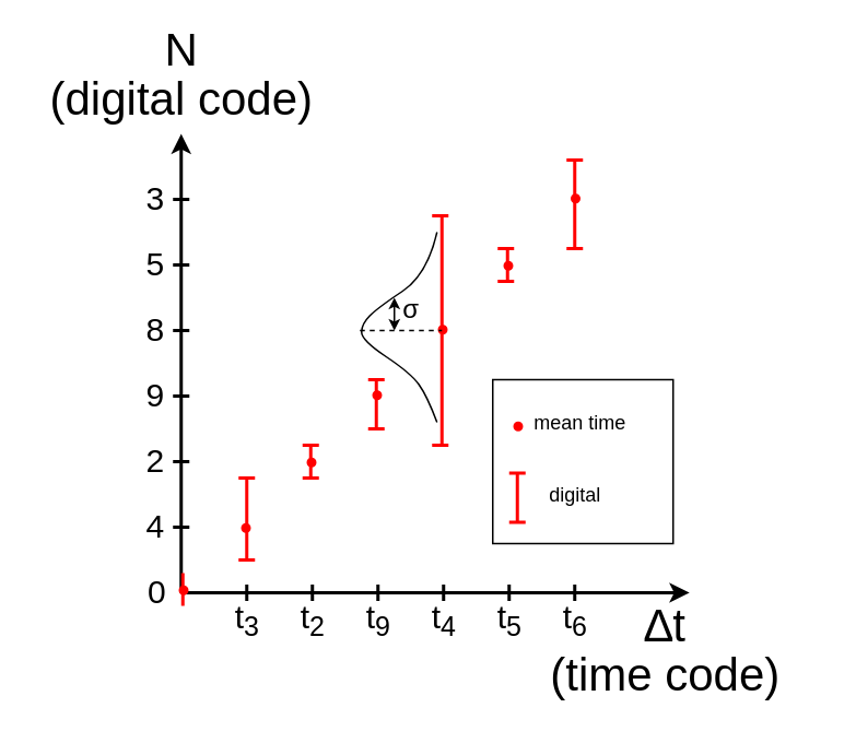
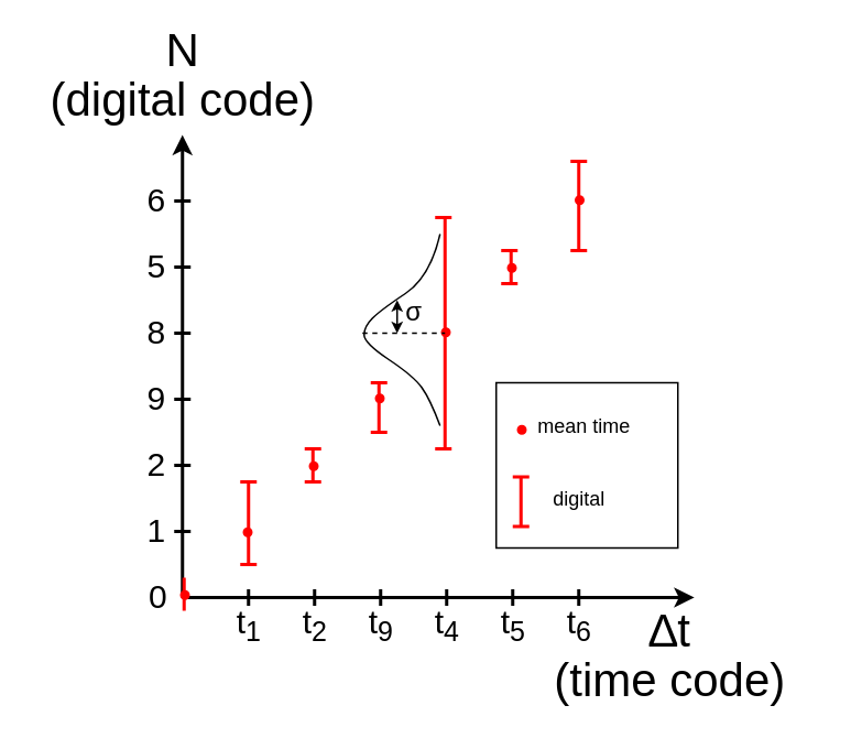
  <mxCell id="0" />
  <mxCell id="1" parent="0" />
  <mxCell id="2" value="" style="endArrow=classic;html=1;strokeWidth=2;" edge="1" parent="1"><mxGeometry width="50" height="50" relative="1" as="geometry"><mxPoint x="110" y="361" as="sourcePoint" /><mxPoint x="110" y="81" as="targetPoint" /></mxGeometry></mxCell>
  <mxCell id="3" value="" style="endArrow=classic;html=1;strokeWidth=2;" edge="1" parent="1"><mxGeometry width="50" height="50" relative="1" as="geometry"><mxPoint x="110" y="361" as="sourcePoint" /><mxPoint x="420" y="361" as="targetPoint" /></mxGeometry></mxCell>
  <mxCell id="4" value="&lt;font style=&quot;font-size: 28px&quot; color=&quot;#000000&quot;&gt;∆t&lt;/font&gt;" style="text;html=1;resizable=0;autosize=1;align=center;verticalAlign=middle;points=[];fillColor=none;strokeColor=none;rounded=0;" vertex="1" parent="1"><mxGeometry x="385" y="371" width="40" height="20" as="geometry" /></mxCell>
  <mxCell id="5" value="&lt;font color=&quot;#000000&quot;&gt;(time code)&lt;/font&gt;" style="text;html=1;resizable=0;autosize=1;align=center;verticalAlign=middle;points=[];fillColor=none;strokeColor=none;rounded=0;fontSize=28;" vertex="1" parent="1"><mxGeometry x="310" y="391" width="190" height="40" as="geometry" /></mxCell>
  <mxCell id="6" value="&lt;font style=&quot;font-size: 28px&quot; color=&quot;#000000&quot;&gt;N&lt;/font&gt;" style="text;html=1;resizable=0;autosize=1;align=center;verticalAlign=middle;points=[];fillColor=none;strokeColor=none;rounded=0;rotation=0;" vertex="1" parent="1"><mxGeometry x="90" y="20" width="40" height="20" as="geometry" /></mxCell>
  <mxCell id="7" value="&lt;font color=&quot;#000000&quot;&gt;(digital code)&lt;/font&gt;" style="text;html=1;resizable=0;autosize=1;align=center;verticalAlign=middle;points=[];fillColor=none;strokeColor=none;rounded=0;fontSize=28;rotation=0;" vertex="1" parent="1"><mxGeometry x="20" y="40" width="180" height="40" as="geometry" /></mxCell>
  <mxCell id="8" value="" style="endArrow=none;html=1;fontSize=28;strokeWidth=2;" edge="1" parent="1"><mxGeometry width="50" height="50" relative="1" as="geometry"><mxPoint x="150" y="366" as="sourcePoint" /><mxPoint x="150" y="356" as="targetPoint" /></mxGeometry></mxCell>
  <mxCell id="9" value="" style="endArrow=none;html=1;fontSize=28;strokeWidth=2;" edge="1" parent="1"><mxGeometry width="50" height="50" relative="1" as="geometry"><mxPoint x="190" y="366" as="sourcePoint" /><mxPoint x="190" y="356" as="targetPoint" /></mxGeometry></mxCell>
  <mxCell id="10" value="" style="endArrow=none;html=1;fontSize=28;strokeWidth=2;" edge="1" parent="1"><mxGeometry width="50" height="50" relative="1" as="geometry"><mxPoint x="230" y="366" as="sourcePoint" /><mxPoint x="230" y="356" as="targetPoint" /></mxGeometry></mxCell>
  <mxCell id="11" value="" style="endArrow=none;html=1;fontSize=28;strokeWidth=2;" edge="1" parent="1"><mxGeometry width="50" height="50" relative="1" as="geometry"><mxPoint x="270" y="366" as="sourcePoint" /><mxPoint x="270" y="356" as="targetPoint" /></mxGeometry></mxCell>
  <mxCell id="12" value="" style="endArrow=none;html=1;fontSize=28;strokeWidth=2;" edge="1" parent="1"><mxGeometry width="50" height="50" relative="1" as="geometry"><mxPoint x="310" y="366" as="sourcePoint" /><mxPoint x="310" y="356" as="targetPoint" /></mxGeometry></mxCell>
  <mxCell id="13" value="" style="endArrow=none;html=1;fontSize=28;strokeWidth=2;" edge="1" parent="1"><mxGeometry width="50" height="50" relative="1" as="geometry"><mxPoint x="350" y="366" as="sourcePoint" /><mxPoint x="350" y="356" as="targetPoint" /></mxGeometry></mxCell>
  <mxCell id="14" value="" style="endArrow=none;html=1;fontSize=28;strokeWidth=2;" edge="1" parent="1"><mxGeometry width="50" height="50" relative="1" as="geometry"><mxPoint x="105" y="321" as="sourcePoint" /><mxPoint x="115" y="321" as="targetPoint" /></mxGeometry></mxCell>
  <mxCell id="15" value="" style="endArrow=none;html=1;fontSize=28;strokeWidth=2;" edge="1" parent="1"><mxGeometry width="50" height="50" relative="1" as="geometry"><mxPoint x="105" y="281" as="sourcePoint" /><mxPoint x="115" y="281" as="targetPoint" /></mxGeometry></mxCell>
  <mxCell id="16" value="" style="endArrow=none;html=1;fontSize=28;strokeWidth=2;" edge="1" parent="1"><mxGeometry width="50" height="50" relative="1" as="geometry"><mxPoint x="105" y="241" as="sourcePoint" /><mxPoint x="115" y="241" as="targetPoint" /></mxGeometry></mxCell>
  <mxCell id="17" value="" style="endArrow=none;html=1;fontSize=28;strokeWidth=2;" edge="1" parent="1"><mxGeometry width="50" height="50" relative="1" as="geometry"><mxPoint x="105" y="201" as="sourcePoint" /><mxPoint x="115" y="201" as="targetPoint" /></mxGeometry></mxCell>
  <mxCell id="18" value="" style="endArrow=none;html=1;fontSize=28;strokeWidth=2;" edge="1" parent="1"><mxGeometry width="50" height="50" relative="1" as="geometry"><mxPoint x="105" y="161" as="sourcePoint" /><mxPoint x="115" y="161" as="targetPoint" /></mxGeometry></mxCell>
  <mxCell id="19" value="" style="endArrow=none;html=1;fontSize=28;strokeWidth=2;" edge="1" parent="1"><mxGeometry width="50" height="50" relative="1" as="geometry"><mxPoint x="105" y="121" as="sourcePoint" /><mxPoint x="115" y="121" as="targetPoint" /></mxGeometry></mxCell>
- <mxCell id="20" value="&lt;font style=&quot;font-size: 20px&quot; color=&quot;#000000&quot;&gt;t&lt;sub&gt;3&lt;/sub&gt;&lt;/font&gt;" style="text;html=1;resizable=0;autosize=1;align=center;verticalAlign=middle;points=[];fillColor=none;strokeColor=none;rounded=0;fontSize=28;" vertex="1" parent="1"><mxGeometry x="134.5" y="349" width="30" height="50" as="geometry" /></mxCell>
+ <mxCell id="20" value="&lt;font style=&quot;font-size: 20px&quot; color=&quot;#000000&quot;&gt;t&lt;sub&gt;1&lt;/sub&gt;&lt;/font&gt;" style="text;html=1;resizable=0;autosize=1;align=center;verticalAlign=middle;points=[];fillColor=none;strokeColor=none;rounded=0;fontSize=28;" vertex="1" parent="1"><mxGeometry x="134.5" y="349" width="30" height="50" as="geometry" /></mxCell>
  <mxCell id="21" value="&lt;font style=&quot;font-size: 20px&quot; color=&quot;#000000&quot;&gt;t&lt;sub&gt;2&lt;/sub&gt;&lt;/font&gt;" style="text;html=1;resizable=0;autosize=1;align=center;verticalAlign=middle;points=[];fillColor=none;strokeColor=none;rounded=0;fontSize=28;" vertex="1" parent="1"><mxGeometry x="175" y="349" width="30" height="50" as="geometry" /></mxCell>
  <mxCell id="22" value="&lt;font style=&quot;font-size: 20px&quot; color=&quot;#000000&quot;&gt;t&lt;sub&gt;9&lt;/sub&gt;&lt;/font&gt;" style="text;html=1;resizable=0;autosize=1;align=center;verticalAlign=middle;points=[];fillColor=none;strokeColor=none;rounded=0;fontSize=28;" vertex="1" parent="1"><mxGeometry x="215" y="349" width="30" height="50" as="geometry" /></mxCell>
  <mxCell id="23" value="&lt;font style=&quot;font-size: 20px&quot; color=&quot;#000000&quot;&gt;t&lt;sub&gt;4&lt;/sub&gt;&lt;/font&gt;" style="text;html=1;resizable=0;autosize=1;align=center;verticalAlign=middle;points=[];fillColor=none;strokeColor=none;rounded=0;fontSize=28;" vertex="1" parent="1"><mxGeometry x="255" y="349" width="30" height="50" as="geometry" /></mxCell>
  <mxCell id="24" value="&lt;font style=&quot;font-size: 20px&quot; color=&quot;#000000&quot;&gt;t&lt;sub&gt;5&lt;/sub&gt;&lt;/font&gt;" style="text;html=1;resizable=0;autosize=1;align=center;verticalAlign=middle;points=[];fillColor=none;strokeColor=none;rounded=0;fontSize=28;" vertex="1" parent="1"><mxGeometry x="295" y="349" width="30" height="50" as="geometry" /></mxCell>
  <mxCell id="25" value="&lt;font style=&quot;font-size: 20px&quot; color=&quot;#000000&quot;&gt;t&lt;sub&gt;6&lt;/sub&gt;&lt;/font&gt;" style="text;html=1;resizable=0;autosize=1;align=center;verticalAlign=middle;points=[];fillColor=none;strokeColor=none;rounded=0;fontSize=28;" vertex="1" parent="1"><mxGeometry x="335" y="349" width="30" height="50" as="geometry" /></mxCell>
- <mxCell id="26" value="&lt;span style=&quot;font-size: 20px&quot;&gt;&lt;font color=&quot;#000000&quot;&gt;4&lt;/font&gt;&lt;/span&gt;" style="text;html=1;resizable=0;autosize=1;align=center;verticalAlign=middle;points=[];fillColor=none;strokeColor=none;rounded=0;fontSize=28;" vertex="1" parent="1"><mxGeometry x="79" y="298" width="30" height="40" as="geometry" /></mxCell>
+ <mxCell id="26" value="&lt;span style=&quot;font-size: 20px&quot;&gt;&lt;font color=&quot;#000000&quot;&gt;1&lt;/font&gt;&lt;/span&gt;" style="text;html=1;resizable=0;autosize=1;align=center;verticalAlign=middle;points=[];fillColor=none;strokeColor=none;rounded=0;fontSize=28;" vertex="1" parent="1"><mxGeometry x="79" y="298" width="30" height="40" as="geometry" /></mxCell>
  <mxCell id="27" value="&lt;span style=&quot;font-size: 20px&quot;&gt;&lt;font color=&quot;#000000&quot;&gt;2&lt;/font&gt;&lt;/span&gt;" style="text;html=1;resizable=0;autosize=1;align=center;verticalAlign=middle;points=[];fillColor=none;strokeColor=none;rounded=0;fontSize=28;" vertex="1" parent="1"><mxGeometry x="79" y="258" width="30" height="40" as="geometry" /></mxCell>
  <mxCell id="28" value="&lt;span style=&quot;font-size: 20px&quot;&gt;&lt;font color=&quot;#000000&quot;&gt;9&lt;/font&gt;&lt;/span&gt;" style="text;html=1;resizable=0;autosize=1;align=center;verticalAlign=middle;points=[];fillColor=none;strokeColor=none;rounded=0;fontSize=28;" vertex="1" parent="1"><mxGeometry x="79" y="218" width="30" height="40" as="geometry" /></mxCell>
  <mxCell id="29" value="&lt;span style=&quot;font-size: 20px&quot;&gt;&lt;font color=&quot;#000000&quot;&gt;8&lt;/font&gt;&lt;/span&gt;" style="text;html=1;resizable=0;autosize=1;align=center;verticalAlign=middle;points=[];fillColor=none;strokeColor=none;rounded=0;fontSize=28;" vertex="1" parent="1"><mxGeometry x="79" y="178" width="30" height="40" as="geometry" /></mxCell>
  <mxCell id="30" value="&lt;span style=&quot;font-size: 20px&quot;&gt;&lt;font color=&quot;#000000&quot;&gt;5&lt;/font&gt;&lt;/span&gt;" style="text;html=1;resizable=0;autosize=1;align=center;verticalAlign=middle;points=[];fillColor=none;strokeColor=none;rounded=0;fontSize=28;" vertex="1" parent="1"><mxGeometry x="79" y="138" width="30" height="40" as="geometry" /></mxCell>
- <mxCell id="31" value="&lt;span style=&quot;font-size: 20px&quot;&gt;&lt;font color=&quot;#000000&quot;&gt;3&lt;/font&gt;&lt;/span&gt;" style="text;html=1;resizable=0;autosize=1;align=center;verticalAlign=middle;points=[];fillColor=none;strokeColor=none;rounded=0;fontSize=28;" vertex="1" parent="1"><mxGeometry x="79" y="98" width="30" height="40" as="geometry" /></mxCell>
+ <mxCell id="31" value="&lt;span style=&quot;font-size: 20px&quot;&gt;&lt;font color=&quot;#000000&quot;&gt;6&lt;/font&gt;&lt;/span&gt;" style="text;html=1;resizable=0;autosize=1;align=center;verticalAlign=middle;points=[];fillColor=none;strokeColor=none;rounded=0;fontSize=28;" vertex="1" parent="1"><mxGeometry x="79" y="98" width="30" height="40" as="geometry" /></mxCell>
  <mxCell id="32" value="&lt;span style=&quot;font-size: 20px&quot;&gt;&lt;font color=&quot;#000000&quot;&gt;0&lt;/font&gt;&lt;/span&gt;" style="text;html=1;resizable=0;autosize=1;align=center;verticalAlign=middle;points=[];fillColor=none;strokeColor=none;rounded=0;fontSize=28;" vertex="1" parent="1"><mxGeometry x="80" y="338" width="30" height="40" as="geometry" /></mxCell>
  <mxCell id="33" value="" style="ellipse;whiteSpace=wrap;html=1;aspect=fixed;fontSize=20;fillColor=#FF0000;strokeColor=#FF0000;" vertex="1" parent="1"><mxGeometry x="147" y="319" width="5" height="5" as="geometry" /></mxCell>
  <mxCell id="34" value="" style="ellipse;whiteSpace=wrap;html=1;aspect=fixed;fontSize=20;fillColor=#FF0000;strokeColor=#FF0000;" vertex="1" parent="1"><mxGeometry x="187" y="279" width="5" height="5" as="geometry" /></mxCell>
  <mxCell id="35" value="" style="ellipse;whiteSpace=wrap;html=1;aspect=fixed;fontSize=20;fillColor=#FF0000;direction=south;strokeColor=#FF0000;" vertex="1" parent="1"><mxGeometry x="227" y="238" width="5" height="5" as="geometry" /></mxCell>
  <mxCell id="36" value="" style="ellipse;whiteSpace=wrap;html=1;aspect=fixed;fontSize=20;fillColor=#FF0000;strokeColor=#FF0000;" vertex="1" parent="1"><mxGeometry x="267" y="198" width="5" height="5" as="geometry" /></mxCell>
  <mxCell id="37" value="" style="ellipse;whiteSpace=wrap;html=1;aspect=fixed;fontSize=20;fillColor=#FF0000;strokeColor=#FF0000;" vertex="1" parent="1"><mxGeometry x="307" y="159" width="5" height="5" as="geometry" /></mxCell>
  <mxCell id="38" value="" style="ellipse;whiteSpace=wrap;html=1;aspect=fixed;fontSize=20;fillColor=#FF0000;strokeColor=#FF0000;" vertex="1" parent="1"><mxGeometry x="348" y="118" width="5" height="5" as="geometry" /></mxCell>
  <mxCell id="39" value="" style="endArrow=none;html=1;strokeColor=#FF0000;strokeWidth=2;" edge="1" parent="1"><mxGeometry width="50" height="50" relative="1" as="geometry"><mxPoint x="150" y="341" as="sourcePoint" /><mxPoint x="150" y="291" as="targetPoint" /></mxGeometry></mxCell>
  <mxCell id="40" value="" style="endArrow=none;html=1;strokeColor=#FF0000;strokeWidth=2;" edge="1" parent="1"><mxGeometry width="50" height="50" relative="1" as="geometry"><mxPoint x="189" y="291" as="sourcePoint" /><mxPoint x="189" y="271" as="targetPoint" /></mxGeometry></mxCell>
  <mxCell id="41" value="" style="endArrow=none;html=1;strokeColor=#FF0000;strokeWidth=2;" edge="1" parent="1"><mxGeometry width="50" height="50" relative="1" as="geometry"><mxPoint x="229" y="261" as="sourcePoint" /><mxPoint x="229" y="231" as="targetPoint" /></mxGeometry></mxCell>
  <mxCell id="42" value="" style="endArrow=none;html=1;strokeColor=#FF0000;strokeWidth=2;" edge="1" parent="1"><mxGeometry width="50" height="50" relative="1" as="geometry"><mxPoint x="269" y="271" as="sourcePoint" /><mxPoint x="269" y="131" as="targetPoint" /></mxGeometry></mxCell>
  <mxCell id="43" value="" style="endArrow=none;html=1;strokeColor=#FF0000;strokeWidth=2;" edge="1" parent="1"><mxGeometry width="50" height="50" relative="1" as="geometry"><mxPoint x="309" y="171" as="sourcePoint" /><mxPoint x="309" y="151" as="targetPoint" /></mxGeometry></mxCell>
  <mxCell id="44" value="" style="endArrow=none;html=1;strokeColor=#FF0000;strokeWidth=2;" edge="1" parent="1"><mxGeometry width="50" height="50" relative="1" as="geometry"><mxPoint x="350" y="151" as="sourcePoint" /><mxPoint x="350" y="97" as="targetPoint" /></mxGeometry></mxCell>
  <mxCell id="45" value="" style="ellipse;whiteSpace=wrap;html=1;aspect=fixed;fontSize=20;fillColor=#FF0000;strokeColor=#FF0000;" vertex="1" parent="1"><mxGeometry x="109" y="357" width="5" height="5" as="geometry" /></mxCell>
  <mxCell id="46" value="" style="endArrow=none;html=1;strokeColor=#FF0000;strokeWidth=2;" edge="1" parent="1"><mxGeometry width="50" height="50" relative="1" as="geometry"><mxPoint x="111" y="369" as="sourcePoint" /><mxPoint x="111" y="349" as="targetPoint" /></mxGeometry></mxCell>
  <mxCell id="47" value="" style="curved=1;endArrow=none;html=1;strokeColor=#000000;endFill=0;" edge="1" parent="1"><mxGeometry width="50" height="50" relative="1" as="geometry"><mxPoint x="266" y="257" as="sourcePoint" /><mxPoint x="266" y="141" as="targetPoint" /><Array as="points"><mxPoint x="260" y="241" /><mxPoint x="250" y="227" /><mxPoint x="220" y="207" /><mxPoint x="220" y="197" /><mxPoint x="230" y="187" /><mxPoint x="260" y="167" /></Array></mxGeometry></mxCell>
  <mxCell id="48" value="" style="endArrow=none;dashed=1;html=1;strokeColor=#000000;" edge="1" parent="1"><mxGeometry width="50" height="50" relative="1" as="geometry"><mxPoint x="219" y="201" as="sourcePoint" /><mxPoint x="269" y="201" as="targetPoint" /></mxGeometry></mxCell>
  <mxCell id="49" value="" style="endArrow=classic;startArrow=classic;html=1;strokeColor=#000000;endSize=4;startSize=4;" edge="1" parent="1"><mxGeometry width="50" height="50" relative="1" as="geometry"><mxPoint x="240" y="201" as="sourcePoint" /><mxPoint x="240" y="181" as="targetPoint" /></mxGeometry></mxCell>
  <mxCell id="50" value="&lt;div class=&quot;standard&quot; id=&quot;magicparlabel-11205&quot; style=&quot;margin-bottom: 2ex&quot;&gt;&lt;font color=&quot;#000000&quot; size=&quot;3&quot;&gt;σ&lt;/font&gt;&lt;br&gt;&lt;/div&gt;" style="text;html=1;resizable=0;autosize=1;align=center;verticalAlign=middle;points=[];fillColor=none;strokeColor=none;rounded=0;" vertex="1" parent="1"><mxGeometry x="235" y="179" width="30" height="30" as="geometry" /></mxCell>
  <mxCell id="51" value="" style="endArrow=none;html=1;fontSize=28;strokeWidth=2;strokeColor=#FF0000;" edge="1" parent="1"><mxGeometry width="50" height="50" relative="1" as="geometry"><mxPoint x="145" y="291" as="sourcePoint" /><mxPoint x="155" y="291" as="targetPoint" /></mxGeometry></mxCell>
  <mxCell id="52" value="" style="endArrow=none;html=1;fontSize=28;strokeWidth=2;strokeColor=#FF0000;" edge="1" parent="1"><mxGeometry width="50" height="50" relative="1" as="geometry"><mxPoint x="145" y="341" as="sourcePoint" /><mxPoint x="155" y="341" as="targetPoint" /></mxGeometry></mxCell>
  <mxCell id="53" value="" style="endArrow=none;html=1;fontSize=28;strokeWidth=2;strokeColor=#FF0000;" edge="1" parent="1"><mxGeometry width="50" height="50" relative="1" as="geometry"><mxPoint x="184" y="291" as="sourcePoint" /><mxPoint x="194" y="291" as="targetPoint" /></mxGeometry></mxCell>
  <mxCell id="54" value="" style="endArrow=none;html=1;fontSize=28;strokeWidth=2;strokeColor=#FF0000;" edge="1" parent="1"><mxGeometry width="50" height="50" relative="1" as="geometry"><mxPoint x="184" y="271" as="sourcePoint" /><mxPoint x="194" y="271" as="targetPoint" /></mxGeometry></mxCell>
  <mxCell id="55" value="" style="endArrow=none;html=1;fontSize=28;strokeWidth=2;strokeColor=#FF0000;" edge="1" parent="1"><mxGeometry width="50" height="50" relative="1" as="geometry"><mxPoint x="224" y="261" as="sourcePoint" /><mxPoint x="234" y="261" as="targetPoint" /></mxGeometry></mxCell>
  <mxCell id="56" value="" style="endArrow=none;html=1;fontSize=28;strokeWidth=2;strokeColor=#FF0000;" edge="1" parent="1"><mxGeometry width="50" height="50" relative="1" as="geometry"><mxPoint x="224" y="231" as="sourcePoint" /><mxPoint x="234" y="231" as="targetPoint" /></mxGeometry></mxCell>
  <mxCell id="57" value="" style="endArrow=none;html=1;fontSize=28;strokeWidth=2;strokeColor=#FF0000;" edge="1" parent="1"><mxGeometry width="50" height="50" relative="1" as="geometry"><mxPoint x="263" y="271" as="sourcePoint" /><mxPoint x="273" y="271" as="targetPoint" /></mxGeometry></mxCell>
  <mxCell id="58" value="" style="endArrow=none;html=1;fontSize=28;strokeWidth=2;strokeColor=#FF0000;" edge="1" parent="1"><mxGeometry width="50" height="50" relative="1" as="geometry"><mxPoint x="263" y="131" as="sourcePoint" /><mxPoint x="273" y="131" as="targetPoint" /></mxGeometry></mxCell>
  <mxCell id="59" value="" style="endArrow=none;html=1;fontSize=28;strokeWidth=2;strokeColor=#FF0000;" edge="1" parent="1"><mxGeometry width="50" height="50" relative="1" as="geometry"><mxPoint x="303" y="151" as="sourcePoint" /><mxPoint x="313" y="151" as="targetPoint" /></mxGeometry></mxCell>
  <mxCell id="60" value="" style="endArrow=none;html=1;fontSize=28;strokeWidth=2;strokeColor=#FF0000;" edge="1" parent="1"><mxGeometry width="50" height="50" relative="1" as="geometry"><mxPoint x="303" y="171" as="sourcePoint" /><mxPoint x="313" y="171" as="targetPoint" /></mxGeometry></mxCell>
  <mxCell id="61" value="" style="endArrow=none;html=1;fontSize=28;strokeWidth=2;strokeColor=#FF0000;" edge="1" parent="1"><mxGeometry width="50" height="50" relative="1" as="geometry"><mxPoint x="345" y="151" as="sourcePoint" /><mxPoint x="355" y="151" as="targetPoint" /></mxGeometry></mxCell>
  <mxCell id="62" value="" style="endArrow=none;html=1;fontSize=28;strokeWidth=2;strokeColor=#FF0000;" edge="1" parent="1"><mxGeometry width="50" height="50" relative="1" as="geometry"><mxPoint x="345" y="97" as="sourcePoint" /><mxPoint x="355" y="97" as="targetPoint" /></mxGeometry></mxCell>
  <mxCell id="63" value="" style="rounded=0;whiteSpace=wrap;html=1;strokeColor=#000000;fillColor=none;" vertex="1" parent="1"><mxGeometry x="300" y="231" width="110" height="100" as="geometry" /></mxCell>
  <mxCell id="64" value="" style="endArrow=none;html=1;strokeColor=#FF0000;strokeWidth=2;" edge="1" parent="1"><mxGeometry width="50" height="50" relative="1" as="geometry"><mxPoint x="315" y="318" as="sourcePoint" /><mxPoint x="315" y="288" as="targetPoint" /></mxGeometry></mxCell>
  <mxCell id="65" value="" style="endArrow=none;html=1;fontSize=28;strokeWidth=2;strokeColor=#FF0000;" edge="1" parent="1"><mxGeometry width="50" height="50" relative="1" as="geometry"><mxPoint x="310" y="318" as="sourcePoint" /><mxPoint x="320" y="318" as="targetPoint" /></mxGeometry></mxCell>
  <mxCell id="66" value="" style="endArrow=none;html=1;fontSize=28;strokeWidth=2;strokeColor=#FF0000;" edge="1" parent="1"><mxGeometry width="50" height="50" relative="1" as="geometry"><mxPoint x="310" y="288" as="sourcePoint" /><mxPoint x="320" y="288" as="targetPoint" /></mxGeometry></mxCell>
  <mxCell id="67" value="" style="ellipse;whiteSpace=wrap;html=1;aspect=fixed;fontSize=20;fillColor=#FF0000;direction=south;strokeColor=#FF0000;" vertex="1" parent="1"><mxGeometry x="313" y="257" width="5" height="5" as="geometry" /></mxCell>
  <mxCell id="68" value="&lt;font color=&quot;#000000&quot;&gt;mean time&lt;/font&gt;" style="text;html=1;resizable=0;autosize=1;align=center;verticalAlign=middle;points=[];fillColor=none;strokeColor=none;rounded=0;" vertex="1" parent="1"><mxGeometry x="313" y="247.5" width="80" height="20" as="geometry" /></mxCell>
  <mxCell id="69" value="&lt;font color=&quot;#000000&quot;&gt;digital&lt;/font&gt;" style="text;html=1;resizable=0;autosize=1;align=center;verticalAlign=middle;points=[];fillColor=none;strokeColor=none;rounded=0;" vertex="1" parent="1"><mxGeometry x="315" y="291.5" width="70" height="20" as="geometry" /></mxCell>
